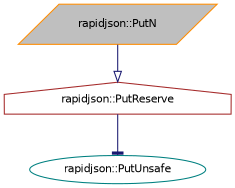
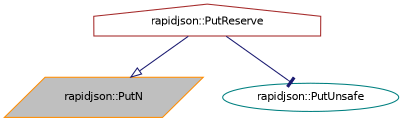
  digraph {
    rankdir=TB
    node [fillcolor=white fontname=Helvetica fontsize=10 style=filled]
    edge [color=midnightblue fontname=Helvetica fontsize=10 labelfontname=Helvetica labelfontsize=10 style=solid]
    n1 [color=darkorange fillcolor=grey75 fontcolor=black height=0.2 label="rapidjson::PutN" shape=parallelogram width=0.4]
    n2 [color=brown height=0.2 label="rapidjson::PutReserve" shape=house width=0.4]
    n3 [color=teal height=0.2 label="rapidjson::PutUnsafe" shape=ellipse width=0.4]
-   n1 -> n2 [arrowhead=onormal]
+   n2 -> n1 [arrowhead=onormal]
    n2 -> n3 [arrowhead=tee]
  }
